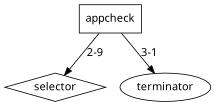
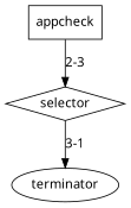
  digraph {
    fontname="Noto Sans"
    rankdir=TB
    node [fontname="Noto Sans"]
    edge [fontname="Noto Sans"]
    n1 [label=appcheck shape=box]
    n2 [label=selector shape=diamond]
    n3 [label=terminator shape=oval]
-   n1 -> n2 [label="2-9"]
-   n1 -> n3 [label="3-1"]
+   n1 -> n2 [label="2-3"]
+   n2 -> n3 [label="3-1"]
  }
